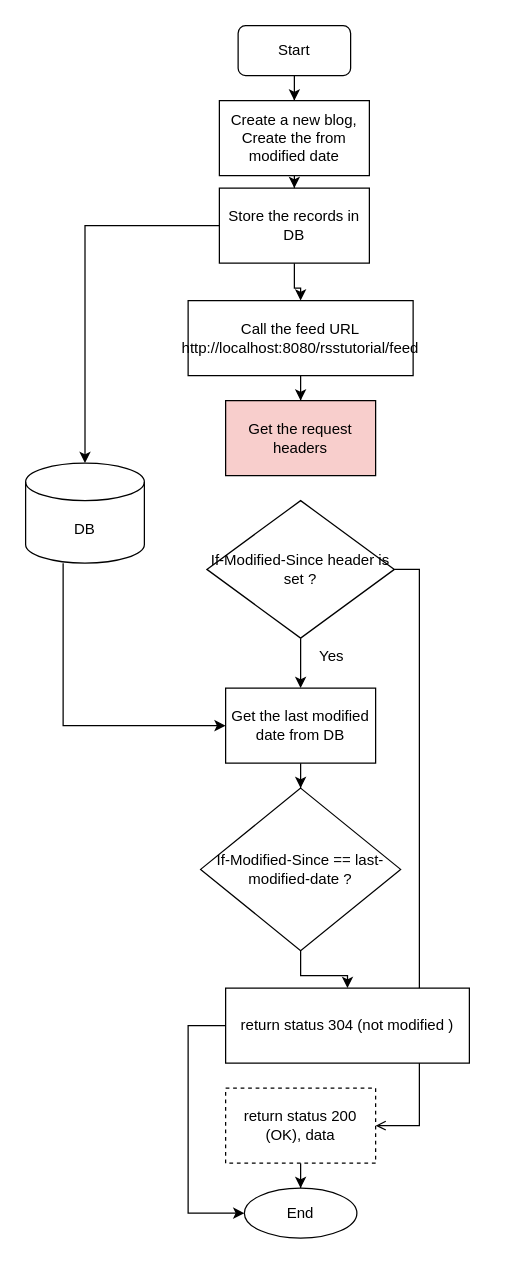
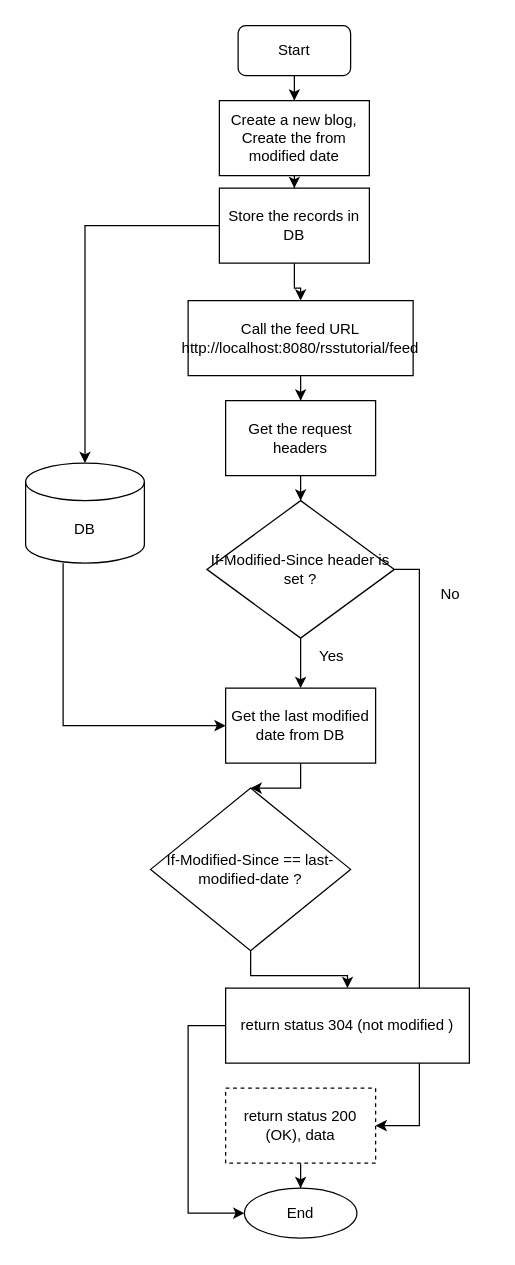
  <mxCell id="0" />
  <mxCell id="1" parent="0" />
  <mxCell id="2" value="" style="edgeStyle=orthogonalEdgeStyle;rounded=0;orthogonalLoop=1;jettySize=auto;html=1;" edge="1" parent="1" source="3" target="5"><mxGeometry relative="1" as="geometry" /></mxCell>
  <mxCell id="3" value="Start" style="whiteSpace=wrap;html=1;rounded=1;" vertex="1" parent="1"><mxGeometry x="190" y="20" width="90" height="40" as="geometry" /></mxCell>
  <mxCell id="4" value="" style="edgeStyle=orthogonalEdgeStyle;rounded=0;orthogonalLoop=1;jettySize=auto;html=1;" edge="1" parent="1" source="5" target="8"><mxGeometry relative="1" as="geometry" /></mxCell>
  <mxCell id="5" value="Create a new blog,&lt;br&gt;Create the from modified date" style="rounded=0;whiteSpace=wrap;html=1;" vertex="1" parent="1"><mxGeometry x="175" y="80" width="120" height="60" as="geometry" /></mxCell>
  <mxCell id="6" value="" style="edgeStyle=orthogonalEdgeStyle;rounded=0;orthogonalLoop=1;jettySize=auto;html=1;" edge="1" parent="1" source="8" target="10"><mxGeometry relative="1" as="geometry" /></mxCell>
  <mxCell id="7" value="" style="edgeStyle=orthogonalEdgeStyle;rounded=0;orthogonalLoop=1;jettySize=auto;html=1;" edge="1" parent="1" source="8" target="12"><mxGeometry relative="1" as="geometry" /></mxCell>
  <mxCell id="8" value="Store the records in DB" style="rounded=0;whiteSpace=wrap;html=1;" vertex="1" parent="1"><mxGeometry x="175" y="150" width="120" height="60" as="geometry" /></mxCell>
  <mxCell id="9" style="edgeStyle=orthogonalEdgeStyle;rounded=0;orthogonalLoop=1;jettySize=auto;html=1;entryX=0;entryY=0.5;entryDx=0;entryDy=0;" edge="1" parent="1" source="10" target="21"><mxGeometry relative="1" as="geometry"><Array as="points"><mxPoint x="50" y="580" /></Array></mxGeometry></mxCell>
  <mxCell id="10" value="DB" style="shape=cylinder3;whiteSpace=wrap;html=1;boundedLbl=1;backgroundOutline=1;size=15;" vertex="1" parent="1"><mxGeometry x="20" y="370" width="95" height="80" as="geometry" /></mxCell>
  <mxCell id="11" value="" style="edgeStyle=orthogonalEdgeStyle;rounded=0;orthogonalLoop=1;jettySize=auto;html=1;" edge="1" parent="1" source="12" target="14"><mxGeometry relative="1" as="geometry" /></mxCell>
  <mxCell id="12" value="Call the feed URL&lt;br&gt;http://localhost:8080/rsstutorial/feed" style="rounded=0;whiteSpace=wrap;html=1;" vertex="1" parent="1"><mxGeometry x="150" y="240" width="180" height="60" as="geometry" /></mxCell>
- <mxCell id="14" value="Get the request headers" style="rounded=0;whiteSpace=wrap;html=1;fillColor=#f8cecc;" vertex="1" parent="1"><mxGeometry x="180" y="320" width="120" height="60" as="geometry" /></mxCell>
+ <mxCell id="13" value="" style="edgeStyle=orthogonalEdgeStyle;rounded=0;orthogonalLoop=1;jettySize=auto;html=1;" edge="1" parent="1" source="14" target="17"><mxGeometry relative="1" as="geometry" /></mxCell>
+ <mxCell id="14" value="Get the request headers" style="rounded=0;whiteSpace=wrap;html=1;" vertex="1" parent="1"><mxGeometry x="180" y="320" width="120" height="60" as="geometry" /></mxCell>
  <mxCell id="15" value="" style="edgeStyle=orthogonalEdgeStyle;rounded=0;orthogonalLoop=1;jettySize=auto;html=1;" edge="1" parent="1" source="17" target="21"><mxGeometry relative="1" as="geometry" /></mxCell>
- <mxCell id="16" style="edgeStyle=orthogonalEdgeStyle;rounded=0;orthogonalLoop=1;jettySize=auto;html=1;entryX=1;entryY=0.5;entryDx=0;entryDy=0;endArrow=open;" edge="1" parent="1" source="17" target="25"><mxGeometry relative="1" as="geometry"><Array as="points"><mxPoint x="335" y="455" /><mxPoint x="335" y="900" /></Array></mxGeometry></mxCell>
+ <mxCell id="16" style="edgeStyle=orthogonalEdgeStyle;rounded=0;orthogonalLoop=1;jettySize=auto;html=1;entryX=1;entryY=0.5;entryDx=0;entryDy=0;" edge="1" parent="1" source="17" target="25"><mxGeometry relative="1" as="geometry"><Array as="points"><mxPoint x="335" y="455" /><mxPoint x="335" y="900" /></Array></mxGeometry></mxCell>
  <mxCell id="17" value="If-Modified-Since header is set ?" style="rhombus;whiteSpace=wrap;html=1;" vertex="1" parent="1"><mxGeometry x="165" y="400" width="150" height="110" as="geometry" /></mxCell>
  <mxCell id="18" style="edgeStyle=orthogonalEdgeStyle;rounded=0;orthogonalLoop=1;jettySize=auto;html=1;entryX=0.5;entryY=0;entryDx=0;entryDy=0;" edge="1" parent="1" source="19" target="23"><mxGeometry relative="1" as="geometry" /></mxCell>
- <mxCell id="19" value="If-Modified-Since == last-modified-date ?" style="rhombus;whiteSpace=wrap;html=1;" vertex="1" parent="1"><mxGeometry x="160" y="630" width="160" height="130" as="geometry" /></mxCell>
+ <mxCell id="19" value="If-Modified-Since == last-modified-date ?" style="rhombus;whiteSpace=wrap;html=1;" vertex="1" parent="1"><mxGeometry x="120" y="630" width="160" height="130" as="geometry" /></mxCell>
  <mxCell id="20" value="" style="edgeStyle=orthogonalEdgeStyle;rounded=0;orthogonalLoop=1;jettySize=auto;html=1;" edge="1" parent="1" source="21" target="19"><mxGeometry relative="1" as="geometry" /></mxCell>
  <mxCell id="21" value="Get the last modified date from DB" style="rounded=0;whiteSpace=wrap;html=1;" vertex="1" parent="1"><mxGeometry x="180" y="550" width="120" height="60" as="geometry" /></mxCell>
  <mxCell id="22" style="edgeStyle=orthogonalEdgeStyle;rounded=0;orthogonalLoop=1;jettySize=auto;html=1;entryX=0;entryY=0.5;entryDx=0;entryDy=0;" edge="1" parent="1" source="23" target="28"><mxGeometry relative="1" as="geometry"><Array as="points"><mxPoint x="150" y="820" /><mxPoint x="150" y="970" /></Array></mxGeometry></mxCell>
  <mxCell id="23" value="return status 304 (not modified )" style="rounded=0;whiteSpace=wrap;html=1;" vertex="1" parent="1"><mxGeometry x="180" y="790" width="195" height="60" as="geometry" /></mxCell>
  <mxCell id="24" style="edgeStyle=orthogonalEdgeStyle;rounded=0;orthogonalLoop=1;jettySize=auto;html=1;entryX=0.5;entryY=0;entryDx=0;entryDy=0;" edge="1" parent="1" source="25" target="28"><mxGeometry relative="1" as="geometry" /></mxCell>
  <mxCell id="25" value="return status 200 (OK), data" style="rounded=0;whiteSpace=wrap;html=1;dashed=1;" vertex="1" parent="1"><mxGeometry x="180" y="870" width="120" height="60" as="geometry" /></mxCell>
  <mxCell id="26" value="Yes" style="text;html=1;strokeColor=none;fillColor=none;align=center;verticalAlign=middle;whiteSpace=wrap;rounded=0;" vertex="1" parent="1"><mxGeometry x="235" y="510" width="60" height="30" as="geometry" /></mxCell>
+ <mxCell id="27" value="No" style="text;html=1;strokeColor=none;fillColor=none;align=center;verticalAlign=middle;whiteSpace=wrap;rounded=0;" vertex="1" parent="1"><mxGeometry x="330" y="460" width="60" height="30" as="geometry" /></mxCell>
  <mxCell id="28" value="End" style="ellipse;whiteSpace=wrap;html=1;" vertex="1" parent="1"><mxGeometry x="195" y="950" width="90" height="40" as="geometry" /></mxCell>
